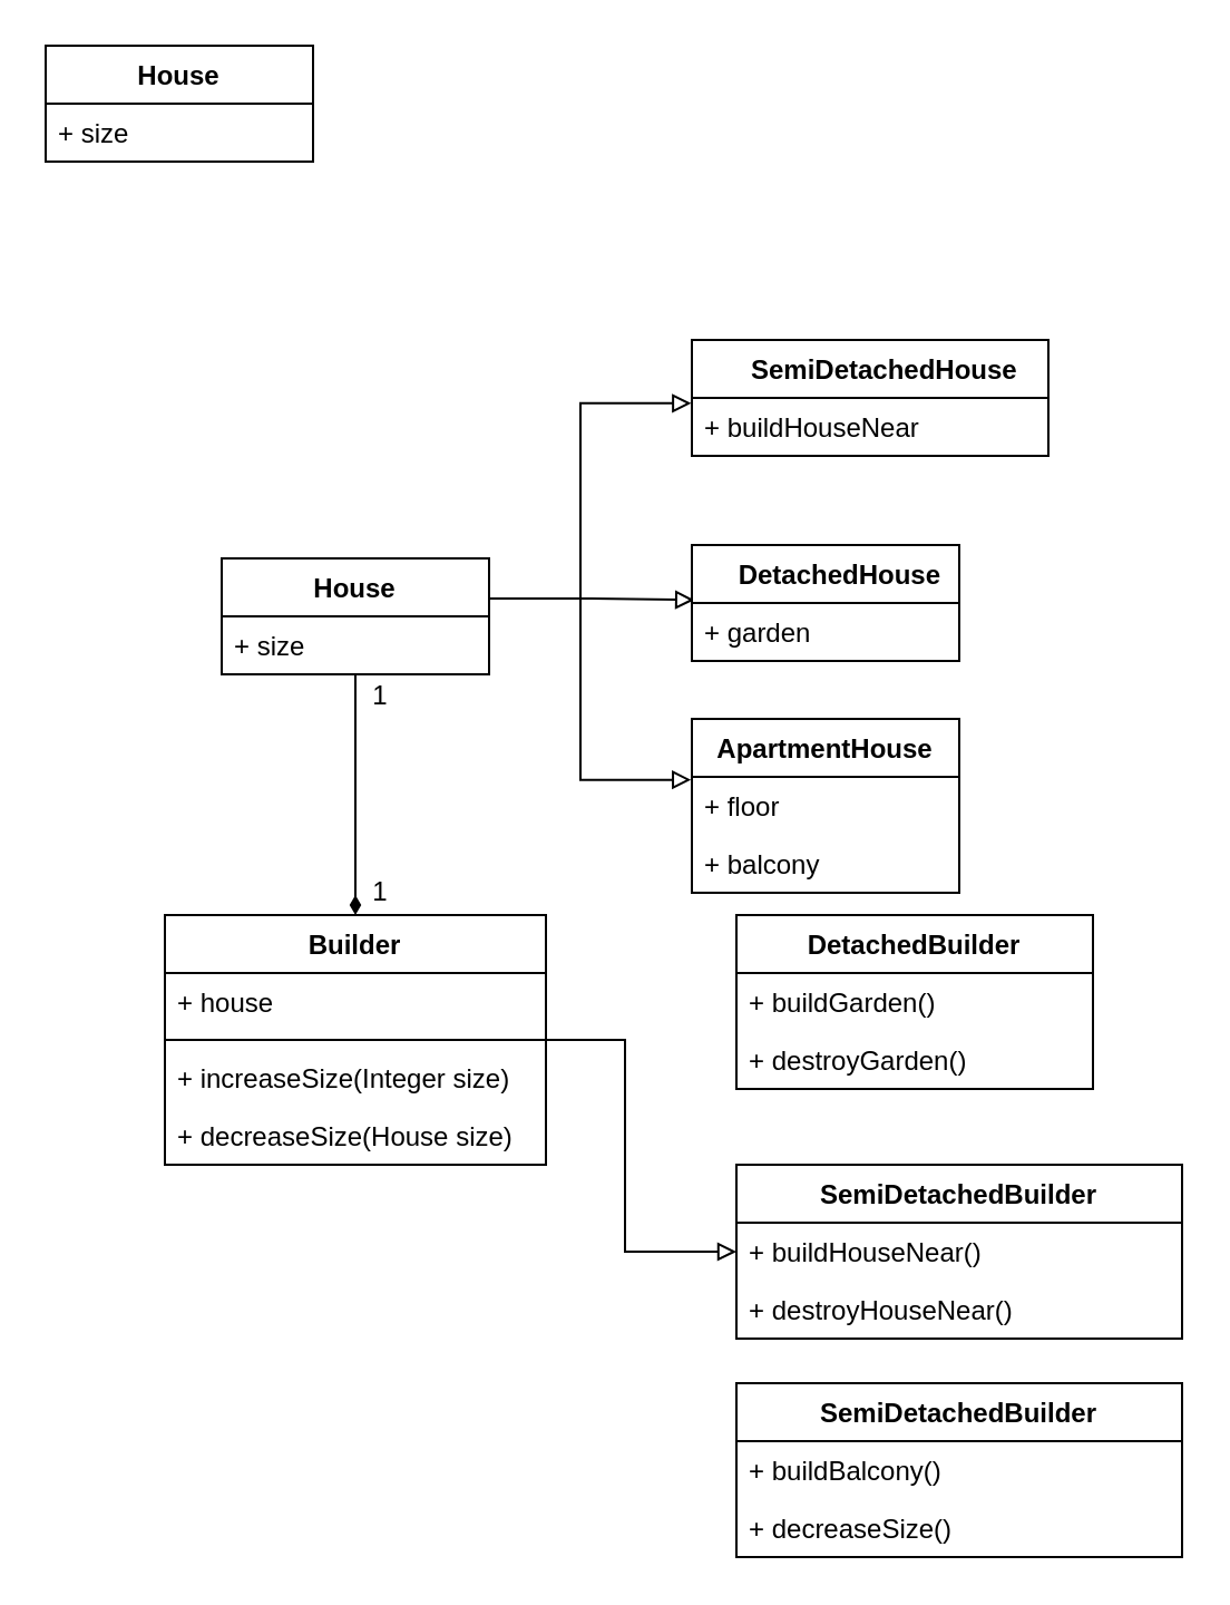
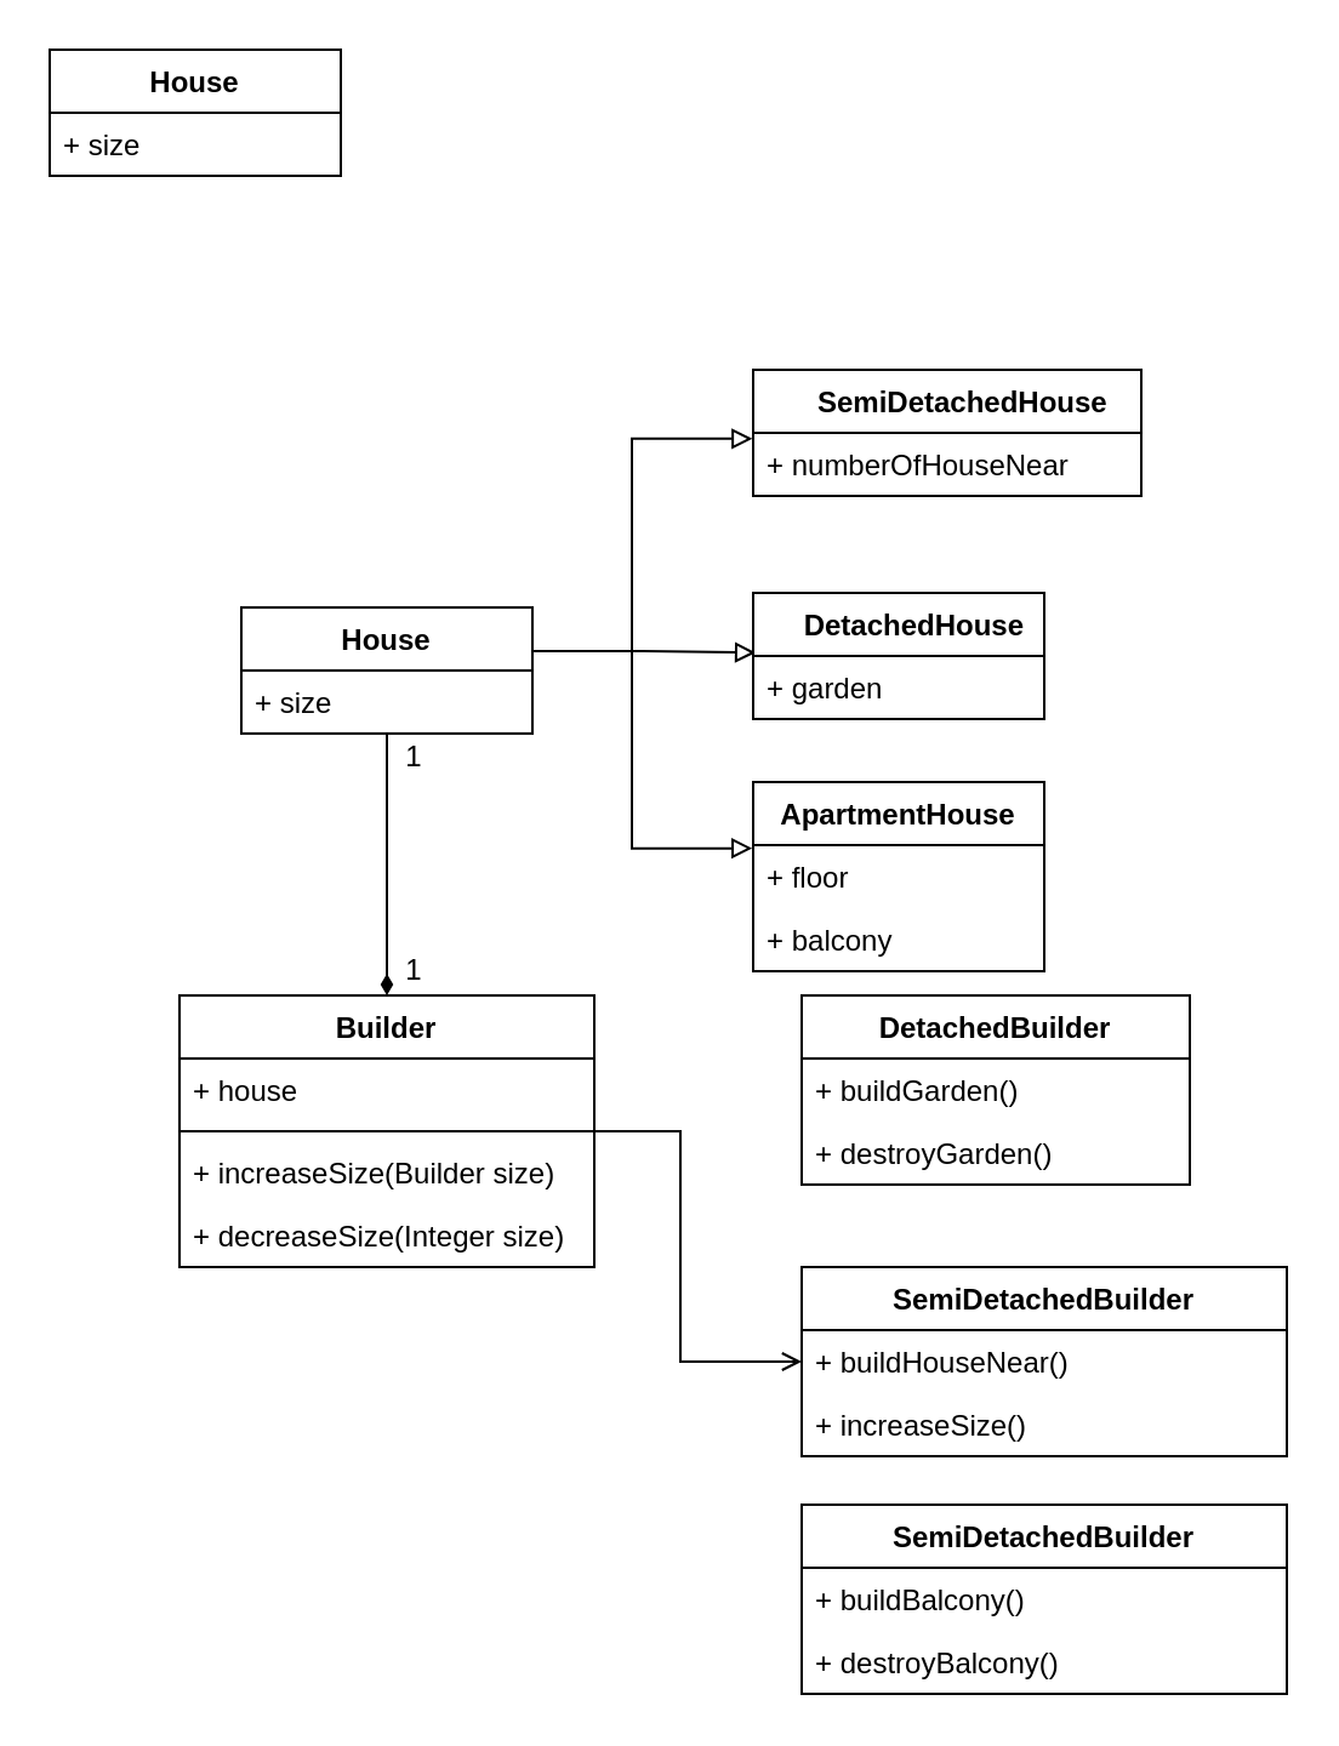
  <mxCell id="0" />
  <mxCell id="1" parent="0" />
  <mxCell id="2" style="edgeStyle=orthogonalEdgeStyle;rounded=0;orthogonalLoop=1;jettySize=auto;html=1;entryX=0.009;entryY=-0.052;entryDx=0;entryDy=0;entryPerimeter=0;endArrow=block;endFill=0;" parent="1" target="15" edge="1"><mxGeometry relative="1" as="geometry"><mxPoint x="219" y="268.034" as="sourcePoint" /><Array as="points"><mxPoint x="265" y="269" /></Array></mxGeometry></mxCell>
  <mxCell id="3" style="edgeStyle=orthogonalEdgeStyle;rounded=0;orthogonalLoop=1;jettySize=auto;html=1;entryX=-0.002;entryY=0.092;entryDx=0;entryDy=0;entryPerimeter=0;endArrow=block;endFill=0;" parent="1" target="17" edge="1"><mxGeometry relative="1" as="geometry"><mxPoint x="219" y="268.034" as="sourcePoint" /><Array as="points"><mxPoint x="260" y="268" /><mxPoint x="260" y="180" /></Array></mxGeometry></mxCell>
  <mxCell id="4" style="edgeStyle=orthogonalEdgeStyle;rounded=0;orthogonalLoop=1;jettySize=auto;html=1;entryX=-0.003;entryY=0.052;entryDx=0;entryDy=0;entryPerimeter=0;endArrow=block;endFill=0;" parent="1" target="19" edge="1"><mxGeometry relative="1" as="geometry"><mxPoint x="219" y="268.034" as="sourcePoint" /><Array as="points"><mxPoint x="260" y="268" /><mxPoint x="260" y="349" /></Array></mxGeometry></mxCell>
  <mxCell id="5" style="edgeStyle=orthogonalEdgeStyle;rounded=0;orthogonalLoop=1;jettySize=auto;html=1;entryX=0.5;entryY=0;entryDx=0;entryDy=0;endArrow=diamondThin;endFill=1;" parent="1" source="6" target="9" edge="1"><mxGeometry relative="1" as="geometry" /></mxCell>
  <mxCell id="6" value="House" style="swimlane;fontStyle=1;align=center;verticalAlign=top;childLayout=stackLayout;horizontal=1;startSize=26;horizontalStack=0;resizeParent=1;resizeParentMax=0;resizeLast=0;collapsible=1;marginBottom=0;" parent="1" vertex="1"><mxGeometry x="99" y="250" width="120" height="52" as="geometry" /></mxCell>
  <mxCell id="7" value="+ size" style="text;strokeColor=none;fillColor=none;align=left;verticalAlign=top;spacingLeft=4;spacingRight=4;overflow=hidden;rotatable=0;points=[[0,0.5],[1,0.5]];portConstraint=eastwest;" parent="6" vertex="1"><mxGeometry y="26" width="120" height="26" as="geometry" /></mxCell>
- <mxCell id="8" style="edgeStyle=orthogonalEdgeStyle;rounded=0;orthogonalLoop=1;jettySize=auto;html=1;entryX=0;entryY=0.5;entryDx=0;entryDy=0;endArrow=block;endFill=0;" parent="1" source="9" target="25" edge="1"><mxGeometry relative="1" as="geometry"><Array as="points"><mxPoint x="280" y="466" /><mxPoint x="280" y="561" /></Array></mxGeometry></mxCell>
+ <mxCell id="8" style="edgeStyle=orthogonalEdgeStyle;rounded=0;orthogonalLoop=1;jettySize=auto;html=1;entryX=0;entryY=0.5;entryDx=0;entryDy=0;endArrow=open;endFill=0;" parent="1" source="9" target="25" edge="1"><mxGeometry relative="1" as="geometry"><Array as="points"><mxPoint x="280" y="466" /><mxPoint x="280" y="561" /></Array></mxGeometry></mxCell>
  <mxCell id="9" value="Builder" style="swimlane;fontStyle=1;align=center;verticalAlign=top;childLayout=stackLayout;horizontal=1;startSize=26;horizontalStack=0;resizeParent=1;resizeParentMax=0;resizeLast=0;collapsible=1;marginBottom=0;" parent="1" vertex="1"><mxGeometry x="73.5" y="410" width="171" height="112" as="geometry" /></mxCell>
  <mxCell id="10" value="+ house" style="text;strokeColor=none;fillColor=none;align=left;verticalAlign=top;spacingLeft=4;spacingRight=4;overflow=hidden;rotatable=0;points=[[0,0.5],[1,0.5]];portConstraint=eastwest;" parent="9" vertex="1"><mxGeometry y="26" width="171" height="26" as="geometry" /></mxCell>
  <mxCell id="11" value="" style="line;strokeWidth=1;fillColor=none;align=left;verticalAlign=middle;spacingTop=-1;spacingLeft=3;spacingRight=3;rotatable=0;labelPosition=right;points=[];portConstraint=eastwest;" parent="9" vertex="1"><mxGeometry y="52" width="171" height="8" as="geometry" /></mxCell>
- <mxCell id="12" value="+ increaseSize(Integer size)" style="text;strokeColor=none;fillColor=none;align=left;verticalAlign=top;spacingLeft=4;spacingRight=4;overflow=hidden;rotatable=0;points=[[0,0.5],[1,0.5]];portConstraint=eastwest;" parent="9" vertex="1"><mxGeometry y="60" width="171" height="26" as="geometry" /></mxCell>
- <mxCell id="13" value="+ decreaseSize(House size)" style="text;strokeColor=none;fillColor=none;align=left;verticalAlign=top;spacingLeft=4;spacingRight=4;overflow=hidden;rotatable=0;points=[[0,0.5],[1,0.5]];portConstraint=eastwest;" parent="9" vertex="1"><mxGeometry y="86" width="171" height="26" as="geometry" /></mxCell>
+ <mxCell id="12" value="+ increaseSize(Builder size)" style="text;strokeColor=none;fillColor=none;align=left;verticalAlign=top;spacingLeft=4;spacingRight=4;overflow=hidden;rotatable=0;points=[[0,0.5],[1,0.5]];portConstraint=eastwest;" parent="9" vertex="1"><mxGeometry y="60" width="171" height="26" as="geometry" /></mxCell>
+ <mxCell id="13" value="+ decreaseSize(Integer size)" style="text;strokeColor=none;fillColor=none;align=left;verticalAlign=top;spacingLeft=4;spacingRight=4;overflow=hidden;rotatable=0;points=[[0,0.5],[1,0.5]];portConstraint=eastwest;" parent="9" vertex="1"><mxGeometry y="86" width="171" height="26" as="geometry" /></mxCell>
  <mxCell id="14" value="    DetachedHouse" style="swimlane;fontStyle=1;align=center;verticalAlign=top;childLayout=stackLayout;horizontal=1;startSize=26;horizontalStack=0;resizeParent=1;resizeParentMax=0;resizeLast=0;collapsible=1;marginBottom=0;" parent="1" vertex="1"><mxGeometry x="310" y="244" width="120" height="52" as="geometry" /></mxCell>
  <mxCell id="15" value="+ garden" style="text;strokeColor=none;fillColor=none;align=left;verticalAlign=top;spacingLeft=4;spacingRight=4;overflow=hidden;rotatable=0;points=[[0,0.5],[1,0.5]];portConstraint=eastwest;" parent="14" vertex="1"><mxGeometry y="26" width="120" height="26" as="geometry" /></mxCell>
  <mxCell id="16" value="    SemiDetachedHouse" style="swimlane;fontStyle=1;align=center;verticalAlign=top;childLayout=stackLayout;horizontal=1;startSize=26;horizontalStack=0;resizeParent=1;resizeParentMax=0;resizeLast=0;collapsible=1;marginBottom=0;" parent="1" vertex="1"><mxGeometry x="310" y="152" width="160" height="52" as="geometry" /></mxCell>
- <mxCell id="17" value="+ buildHouseNear" style="text;strokeColor=none;fillColor=none;align=left;verticalAlign=top;spacingLeft=4;spacingRight=4;overflow=hidden;rotatable=0;points=[[0,0.5],[1,0.5]];portConstraint=eastwest;" parent="16" vertex="1"><mxGeometry y="26" width="160" height="26" as="geometry" /></mxCell>
+ <mxCell id="17" value="+ numberOfHouseNear" style="text;strokeColor=none;fillColor=none;align=left;verticalAlign=top;spacingLeft=4;spacingRight=4;overflow=hidden;rotatable=0;points=[[0,0.5],[1,0.5]];portConstraint=eastwest;" parent="16" vertex="1"><mxGeometry y="26" width="160" height="26" as="geometry" /></mxCell>
  <mxCell id="18" value="ApartmentHouse" style="swimlane;fontStyle=1;align=center;verticalAlign=top;childLayout=stackLayout;horizontal=1;startSize=26;horizontalStack=0;resizeParent=1;resizeParentMax=0;resizeLast=0;collapsible=1;marginBottom=0;" parent="1" vertex="1"><mxGeometry x="310" y="322" width="120" height="78" as="geometry" /></mxCell>
  <mxCell id="19" value="+ floor" style="text;strokeColor=none;fillColor=none;align=left;verticalAlign=top;spacingLeft=4;spacingRight=4;overflow=hidden;rotatable=0;points=[[0,0.5],[1,0.5]];portConstraint=eastwest;" parent="18" vertex="1"><mxGeometry y="26" width="120" height="26" as="geometry" /></mxCell>
  <mxCell id="20" value="+ balcony" style="text;strokeColor=none;fillColor=none;align=left;verticalAlign=top;spacingLeft=4;spacingRight=4;overflow=hidden;rotatable=0;points=[[0,0.5],[1,0.5]];portConstraint=eastwest;" parent="18" vertex="1"><mxGeometry y="52" width="120" height="26" as="geometry" /></mxCell>
  <mxCell id="21" value="DetachedBuilder" style="swimlane;fontStyle=1;align=center;verticalAlign=top;childLayout=stackLayout;horizontal=1;startSize=26;horizontalStack=0;resizeParent=1;resizeParentMax=0;resizeLast=0;collapsible=1;marginBottom=0;" parent="1" vertex="1"><mxGeometry x="330" y="410" width="160" height="78" as="geometry" /></mxCell>
  <mxCell id="22" value="+ buildGarden()" style="text;strokeColor=none;fillColor=none;align=left;verticalAlign=top;spacingLeft=4;spacingRight=4;overflow=hidden;rotatable=0;points=[[0,0.5],[1,0.5]];portConstraint=eastwest;" parent="21" vertex="1"><mxGeometry y="26" width="160" height="26" as="geometry" /></mxCell>
  <mxCell id="23" value="+ destroyGarden()" style="text;strokeColor=none;fillColor=none;align=left;verticalAlign=top;spacingLeft=4;spacingRight=4;overflow=hidden;rotatable=0;points=[[0,0.5],[1,0.5]];portConstraint=eastwest;" parent="21" vertex="1"><mxGeometry y="52" width="160" height="26" as="geometry" /></mxCell>
  <mxCell id="24" value="SemiDetachedBuilder" style="swimlane;fontStyle=1;align=center;verticalAlign=top;childLayout=stackLayout;horizontal=1;startSize=26;horizontalStack=0;resizeParent=1;resizeParentMax=0;resizeLast=0;collapsible=1;marginBottom=0;" parent="1" vertex="1"><mxGeometry x="330" y="522" width="200" height="78" as="geometry" /></mxCell>
  <mxCell id="25" value="+ buildHouseNear()" style="text;strokeColor=none;fillColor=none;align=left;verticalAlign=top;spacingLeft=4;spacingRight=4;overflow=hidden;rotatable=0;points=[[0,0.5],[1,0.5]];portConstraint=eastwest;" parent="24" vertex="1"><mxGeometry y="26" width="200" height="26" as="geometry" /></mxCell>
- <mxCell id="26" value="+ destroyHouseNear()" style="text;strokeColor=none;fillColor=none;align=left;verticalAlign=top;spacingLeft=4;spacingRight=4;overflow=hidden;rotatable=0;points=[[0,0.5],[1,0.5]];portConstraint=eastwest;" parent="24" vertex="1"><mxGeometry y="52" width="200" height="26" as="geometry" /></mxCell>
+ <mxCell id="26" value="+ increaseSize()" style="text;strokeColor=none;fillColor=none;align=left;verticalAlign=top;spacingLeft=4;spacingRight=4;overflow=hidden;rotatable=0;points=[[0,0.5],[1,0.5]];portConstraint=eastwest;" parent="24" vertex="1"><mxGeometry y="52" width="200" height="26" as="geometry" /></mxCell>
  <mxCell id="27" value="SemiDetachedBuilder" style="swimlane;fontStyle=1;align=center;verticalAlign=top;childLayout=stackLayout;horizontal=1;startSize=26;horizontalStack=0;resizeParent=1;resizeParentMax=0;resizeLast=0;collapsible=1;marginBottom=0;" parent="1" vertex="1"><mxGeometry x="330" y="620" width="200" height="78" as="geometry" /></mxCell>
  <mxCell id="28" value="+ buildBalcony()" style="text;strokeColor=none;fillColor=none;align=left;verticalAlign=top;spacingLeft=4;spacingRight=4;overflow=hidden;rotatable=0;points=[[0,0.5],[1,0.5]];portConstraint=eastwest;" parent="27" vertex="1"><mxGeometry y="26" width="200" height="26" as="geometry" /></mxCell>
- <mxCell id="29" value="+ decreaseSize()" style="text;strokeColor=none;fillColor=none;align=left;verticalAlign=top;spacingLeft=4;spacingRight=4;overflow=hidden;rotatable=0;points=[[0,0.5],[1,0.5]];portConstraint=eastwest;" parent="27" vertex="1"><mxGeometry y="52" width="200" height="26" as="geometry" /></mxCell>
+ <mxCell id="29" value="+ destroyBalcony()" style="text;strokeColor=none;fillColor=none;align=left;verticalAlign=top;spacingLeft=4;spacingRight=4;overflow=hidden;rotatable=0;points=[[0,0.5],[1,0.5]];portConstraint=eastwest;" parent="27" vertex="1"><mxGeometry y="52" width="200" height="26" as="geometry" /></mxCell>
  <mxCell id="30" value="1" style="text;html=1;align=center;verticalAlign=middle;resizable=0;points=[];autosize=1;strokeColor=none;fillColor=none;" parent="1" vertex="1"><mxGeometry x="160" y="390" width="20" height="20" as="geometry" /></mxCell>
  <mxCell id="31" value="1" style="text;html=1;align=center;verticalAlign=middle;resizable=0;points=[];autosize=1;strokeColor=none;fillColor=none;" parent="1" vertex="1"><mxGeometry x="160" y="302" width="20" height="20" as="geometry" /></mxCell>
  <mxCell id="32" value="House" style="swimlane;fontStyle=1;align=center;verticalAlign=top;childLayout=stackLayout;horizontal=1;startSize=26;horizontalStack=0;resizeParent=1;resizeParentMax=0;resizeLast=0;collapsible=1;marginBottom=0;" parent="1" vertex="1"><mxGeometry x="20" y="20" width="120" height="52" as="geometry" /></mxCell>
  <mxCell id="33" value="+ size" style="text;strokeColor=none;fillColor=none;align=left;verticalAlign=top;spacingLeft=4;spacingRight=4;overflow=hidden;rotatable=0;points=[[0,0.5],[1,0.5]];portConstraint=eastwest;" parent="32" vertex="1"><mxGeometry y="26" width="120" height="26" as="geometry" /></mxCell>
